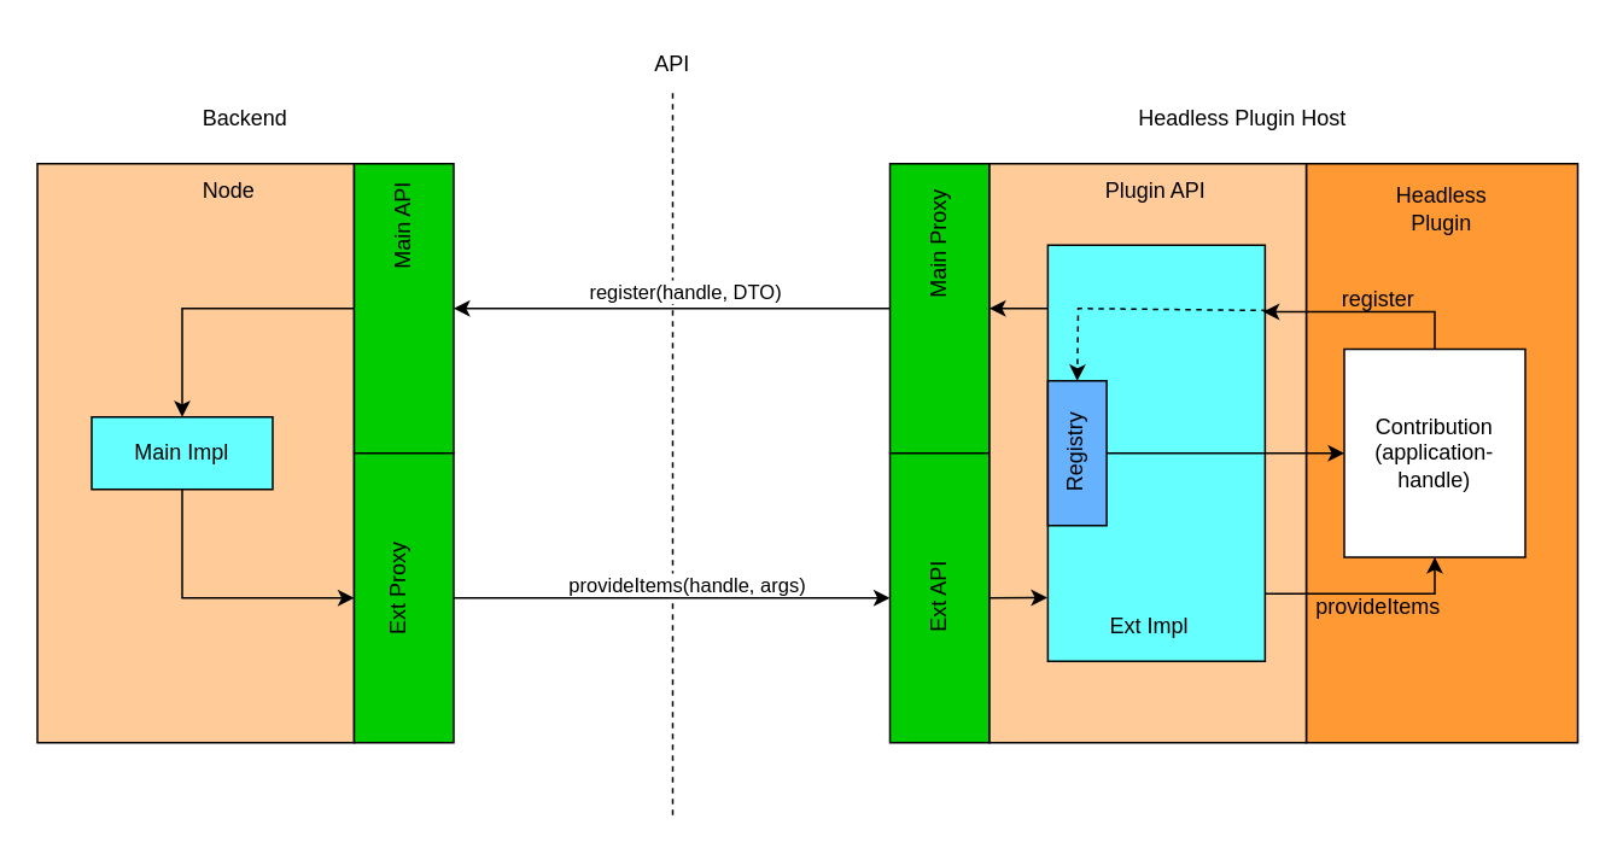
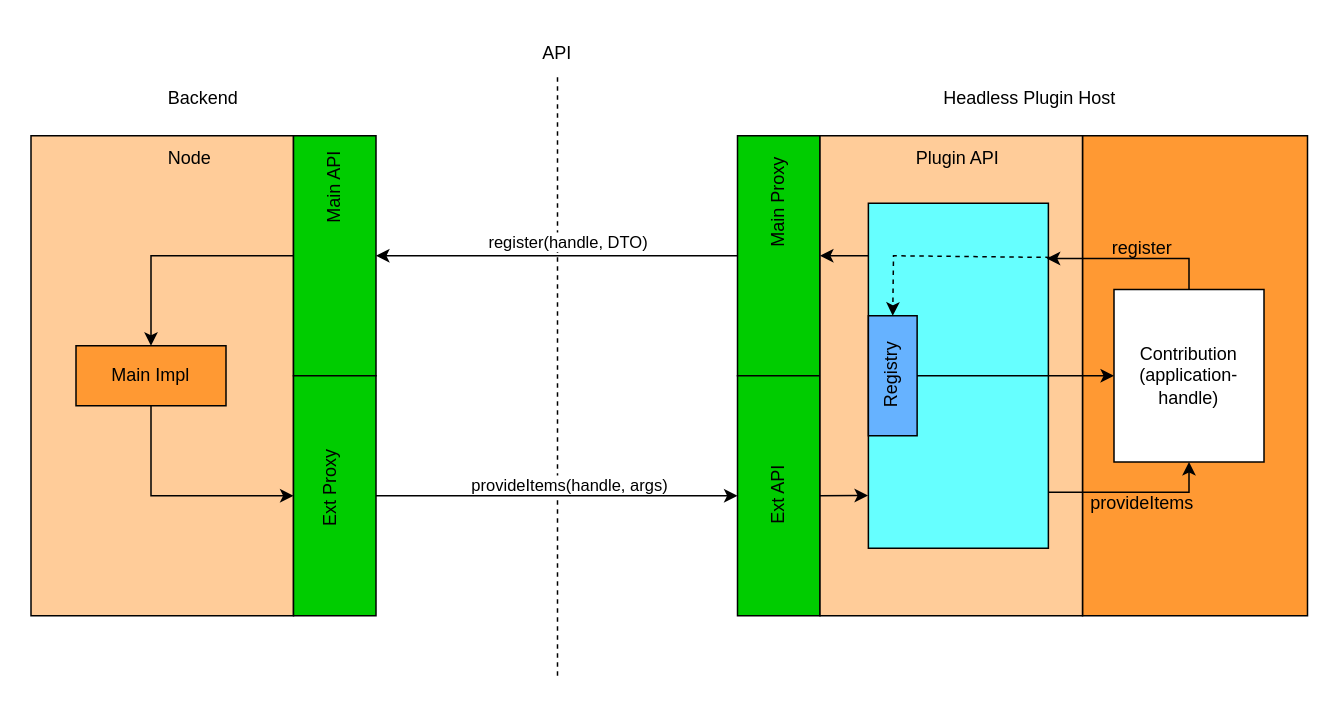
  <mxCell id="0" />
  <mxCell id="1" parent="0" />
  <mxCell id="2" style="edgeStyle=orthogonalEdgeStyle;rounded=0;orthogonalLoop=1;jettySize=auto;html=1;exitX=1;exitY=0.25;exitDx=0;exitDy=0;entryX=0.5;entryY=0;entryDx=0;entryDy=0;" parent="1" source="3" target="27" edge="1"><mxGeometry relative="1" as="geometry"><Array as="points"><mxPoint x="100" y="170" /></Array></mxGeometry></mxCell>
  <mxCell id="3" value="" style="rounded=0;whiteSpace=wrap;html=1;fillColor=#FFCC99;" parent="1" vertex="1"><mxGeometry x="20" y="90" width="175" height="320" as="geometry" /></mxCell>
  <mxCell id="4" value="" style="rounded=0;whiteSpace=wrap;html=1;fillColor=#FF9933;" parent="1" vertex="1"><mxGeometry x="721" y="90" width="150" height="320" as="geometry" /></mxCell>
  <mxCell id="5" value="" style="rounded=0;whiteSpace=wrap;html=1;fillColor=#00CC00;strokeColor=#000000;" parent="1" vertex="1"><mxGeometry x="491" y="90" width="55" height="160" as="geometry" /></mxCell>
  <mxCell id="6" value="" style="rounded=0;whiteSpace=wrap;html=1;fillColor=#00CC00;" parent="1" vertex="1"><mxGeometry x="491" y="250" width="55" height="160" as="geometry" /></mxCell>
  <mxCell id="7" value="" style="rounded=0;whiteSpace=wrap;html=1;fillColor=#FFCC99;" parent="1" vertex="1"><mxGeometry x="546" y="90" width="175" height="320" as="geometry" /></mxCell>
  <mxCell id="8" value="" style="endArrow=none;dashed=1;html=1;rounded=0;" parent="1" edge="1"><mxGeometry width="50" height="50" relative="1" as="geometry"><mxPoint x="371" y="450" as="sourcePoint" /><mxPoint x="371" y="50" as="targetPoint" /></mxGeometry></mxCell>
  <mxCell id="9" value="API" style="text;html=1;strokeColor=none;fillColor=none;align=center;verticalAlign=middle;whiteSpace=wrap;rounded=0;" parent="1" vertex="1"><mxGeometry x="331" y="20" width="80" height="30" as="geometry" /></mxCell>
  <mxCell id="10" style="edgeStyle=orthogonalEdgeStyle;rounded=0;orthogonalLoop=1;jettySize=auto;html=1;exitX=0.991;exitY=0.838;exitDx=0;exitDy=0;entryX=0.5;entryY=1;entryDx=0;entryDy=0;exitPerimeter=0;" parent="1" source="11" target="33" edge="1"><mxGeometry relative="1" as="geometry" /></mxCell>
  <mxCell id="11" value="" style="rounded=0;whiteSpace=wrap;html=1;fillColor=#66FFFF;" parent="1" vertex="1"><mxGeometry x="578.25" y="135" width="120" height="230" as="geometry" /></mxCell>
  <mxCell id="12" value="Main Proxy" style="text;html=1;strokeColor=none;fillColor=none;align=center;verticalAlign=middle;whiteSpace=wrap;rounded=0;rotation=-90;" parent="1" vertex="1"><mxGeometry x="473.5" y="120" width="90" height="30" as="geometry" /></mxCell>
  <mxCell id="13" value="Ext API" style="text;html=1;strokeColor=none;fillColor=none;align=center;verticalAlign=middle;whiteSpace=wrap;rounded=0;rotation=-90;" parent="1" vertex="1"><mxGeometry x="488.5" y="315" width="60" height="30" as="geometry" /></mxCell>
  <mxCell id="14" value="" style="rounded=0;whiteSpace=wrap;html=1;fillColor=#66B2FF;" parent="1" vertex="1"><mxGeometry x="578.25" y="210" width="32.5" height="80" as="geometry" /></mxCell>
  <mxCell id="15" value="Registry" style="text;html=1;strokeColor=none;fillColor=none;align=center;verticalAlign=middle;whiteSpace=wrap;rounded=0;rotation=-90;" parent="1" vertex="1"><mxGeometry x="563.5" y="235" width="60" height="30" as="geometry" /></mxCell>
  <mxCell id="16" value="Plugin API" style="text;html=1;strokeColor=none;fillColor=none;align=center;verticalAlign=middle;whiteSpace=wrap;rounded=0;" parent="1" vertex="1"><mxGeometry x="608.24" y="90" width="60" height="30" as="geometry" /></mxCell>
  <mxCell id="17" value="Backend" style="text;html=1;strokeColor=none;fillColor=none;align=center;verticalAlign=middle;whiteSpace=wrap;rounded=0;" parent="1" vertex="1"><mxGeometry x="80" y="50" width="110" height="30" as="geometry" /></mxCell>
  <mxCell id="18" value="Headless Plugin Host" style="text;html=1;strokeColor=none;fillColor=none;align=center;verticalAlign=middle;whiteSpace=wrap;rounded=0;" parent="1" vertex="1"><mxGeometry x="621" y="50" width="130" height="30" as="geometry" /></mxCell>
  <mxCell id="19" value="" style="endArrow=classic;html=1;rounded=0;exitX=0;exitY=0.5;exitDx=0;exitDy=0;entryX=1;entryY=0.5;entryDx=0;entryDy=0;" parent="1" source="5" target="24" edge="1"><mxGeometry width="50" height="50" relative="1" as="geometry"><mxPoint x="351" y="340" as="sourcePoint" /><mxPoint x="401" y="290" as="targetPoint" /></mxGeometry></mxCell>
  <mxCell id="20" value="register(handle, DTO)" style="edgeLabel;html=1;align=center;verticalAlign=middle;resizable=0;points=[];" parent="19" vertex="1" connectable="0"><mxGeometry x="0.246" y="-4" relative="1" as="geometry"><mxPoint x="36" y="-6" as="offset" /></mxGeometry></mxCell>
  <mxCell id="21" value="" style="endArrow=classic;html=1;rounded=0;exitX=1;exitY=0.5;exitDx=0;exitDy=0;entryX=0;entryY=0.5;entryDx=0;entryDy=0;" parent="1" source="28" target="6" edge="1"><mxGeometry width="50" height="50" relative="1" as="geometry"><mxPoint x="586" y="310" as="sourcePoint" /><mxPoint x="266" y="310" as="targetPoint" /></mxGeometry></mxCell>
  <mxCell id="22" value="provideItems(handle, args)" style="edgeLabel;html=1;align=center;verticalAlign=middle;resizable=0;points=[];" parent="21" vertex="1" connectable="0"><mxGeometry x="-0.388" relative="1" as="geometry"><mxPoint x="54" y="-8" as="offset" /></mxGeometry></mxCell>
  <mxCell id="23" style="edgeStyle=orthogonalEdgeStyle;rounded=0;orthogonalLoop=1;jettySize=auto;html=1;exitX=0;exitY=0.5;exitDx=0;exitDy=0;entryX=0.5;entryY=0;entryDx=0;entryDy=0;" parent="1" source="24" target="27" edge="1"><mxGeometry relative="1" as="geometry" /></mxCell>
  <mxCell id="24" value="" style="rounded=0;whiteSpace=wrap;html=1;fillColor=#00CC00;" parent="1" vertex="1"><mxGeometry x="195" y="90" width="55" height="160" as="geometry" /></mxCell>
  <mxCell id="25" value="Main API" style="text;html=1;strokeColor=none;fillColor=none;align=center;verticalAlign=middle;whiteSpace=wrap;rounded=0;rotation=-90;" parent="1" vertex="1"><mxGeometry x="192.5" y="110" width="60" height="30" as="geometry" /></mxCell>
  <mxCell id="26" style="edgeStyle=orthogonalEdgeStyle;rounded=0;orthogonalLoop=1;jettySize=auto;html=1;exitX=0.5;exitY=1;exitDx=0;exitDy=0;entryX=0;entryY=0.5;entryDx=0;entryDy=0;" parent="1" source="27" target="28" edge="1"><mxGeometry relative="1" as="geometry" /></mxCell>
- <mxCell id="27" value="Main Impl" style="rounded=0;whiteSpace=wrap;html=1;fillColor=#66FFFF;" parent="1" vertex="1"><mxGeometry x="50" y="230" width="100" height="40" as="geometry" /></mxCell>
+ <mxCell id="27" value="Main Impl" style="rounded=0;whiteSpace=wrap;html=1;fillColor=#ff9933;" parent="1" vertex="1"><mxGeometry x="50" y="230" width="100" height="40" as="geometry" /></mxCell>
  <mxCell id="28" value="" style="rounded=0;whiteSpace=wrap;html=1;fillColor=#00CC00;" parent="1" vertex="1"><mxGeometry x="195" y="250" width="55" height="160" as="geometry" /></mxCell>
  <mxCell id="29" value="Ext Proxy" style="text;html=1;strokeColor=none;fillColor=none;align=center;verticalAlign=middle;whiteSpace=wrap;rounded=0;rotation=-90;" parent="1" vertex="1"><mxGeometry x="190" y="310" width="60" height="30" as="geometry" /></mxCell>
  <mxCell id="30" value="" style="endArrow=classic;html=1;rounded=0;entryX=1;entryY=0.5;entryDx=0;entryDy=0;exitX=0;exitY=0.152;exitDx=0;exitDy=0;exitPerimeter=0;" parent="1" source="11" target="5" edge="1"><mxGeometry width="50" height="50" relative="1" as="geometry"><mxPoint x="581" y="170" as="sourcePoint" /><mxPoint x="361" y="290" as="targetPoint" /></mxGeometry></mxCell>
  <mxCell id="31" value="" style="endArrow=classic;html=1;rounded=0;exitX=0;exitY=0.75;exitDx=0;exitDy=0;entryX=-0.002;entryY=0.847;entryDx=0;entryDy=0;entryPerimeter=0;" parent="1" source="7" target="11" edge="1"><mxGeometry width="50" height="50" relative="1" as="geometry"><mxPoint x="588" y="197.5" as="sourcePoint" /><mxPoint x="571" y="330" as="targetPoint" /></mxGeometry></mxCell>
  <mxCell id="32" style="edgeStyle=orthogonalEdgeStyle;rounded=0;orthogonalLoop=1;jettySize=auto;html=1;exitX=0.5;exitY=0;exitDx=0;exitDy=0;entryX=0.991;entryY=0.16;entryDx=0;entryDy=0;entryPerimeter=0;" parent="1" source="33" target="11" edge="1"><mxGeometry relative="1" as="geometry"><Array as="points"><mxPoint x="792" y="172" /></Array></mxGeometry></mxCell>
  <mxCell id="33" value="Contribution (application-handle)" style="rounded=0;whiteSpace=wrap;html=1;" parent="1" vertex="1"><mxGeometry x="742" y="192.5" width="100" height="115" as="geometry" /></mxCell>
- <mxCell id="34" value="Headless Plugin" style="text;html=1;strokeColor=none;fillColor=none;align=center;verticalAlign=middle;whiteSpace=wrap;rounded=0;" parent="1" vertex="1"><mxGeometry x="766" y="100" width="60" height="30" as="geometry" /></mxCell>
  <mxCell id="35" value="" style="endArrow=classic;html=1;rounded=0;dashed=1;entryX=0.5;entryY=0;entryDx=0;entryDy=0;exitX=1.008;exitY=0.157;exitDx=0;exitDy=0;exitPerimeter=0;" parent="1" source="11" target="14" edge="1"><mxGeometry width="50" height="50" relative="1" as="geometry"><mxPoint x="691" y="173" as="sourcePoint" /><mxPoint x="406" y="235" as="targetPoint" /><Array as="points"><mxPoint x="595" y="170" /></Array></mxGeometry></mxCell>
  <mxCell id="36" value="" style="endArrow=classic;html=1;rounded=0;exitX=1;exitY=0.5;exitDx=0;exitDy=0;" parent="1" source="14" target="33" edge="1"><mxGeometry width="50" height="50" relative="1" as="geometry"><mxPoint x="501" y="290" as="sourcePoint" /><mxPoint x="551" y="240" as="targetPoint" /></mxGeometry></mxCell>
- <mxCell id="37" value="Ext Impl" style="text;strokeColor=none;fillColor=none;align=left;verticalAlign=middle;spacingLeft=4;spacingRight=4;overflow=hidden;points=[[0,0.5],[1,0.5]];portConstraint=eastwest;rotatable=0;" parent="1" vertex="1"><mxGeometry x="606.87" y="330" width="62.75" height="30" as="geometry" /></mxCell>
  <mxCell id="38" value="register" style="text;html=1;strokeColor=none;fillColor=none;align=center;verticalAlign=middle;whiteSpace=wrap;rounded=0;" parent="1" vertex="1"><mxGeometry x="731" y="150" width="60" height="30" as="geometry" /></mxCell>
  <mxCell id="39" value="provideItems" style="text;html=1;strokeColor=none;fillColor=none;align=center;verticalAlign=middle;whiteSpace=wrap;rounded=0;" parent="1" vertex="1"><mxGeometry x="731" y="320" width="60" height="30" as="geometry" /></mxCell>
  <mxCell id="40" value="Node" style="text;html=1;strokeColor=none;fillColor=none;align=center;verticalAlign=middle;whiteSpace=wrap;rounded=0;" parent="1" vertex="1"><mxGeometry x="96" y="90" width="60" height="30" as="geometry" /></mxCell>
